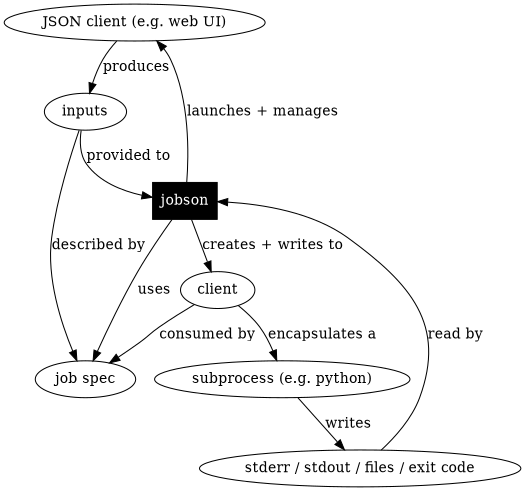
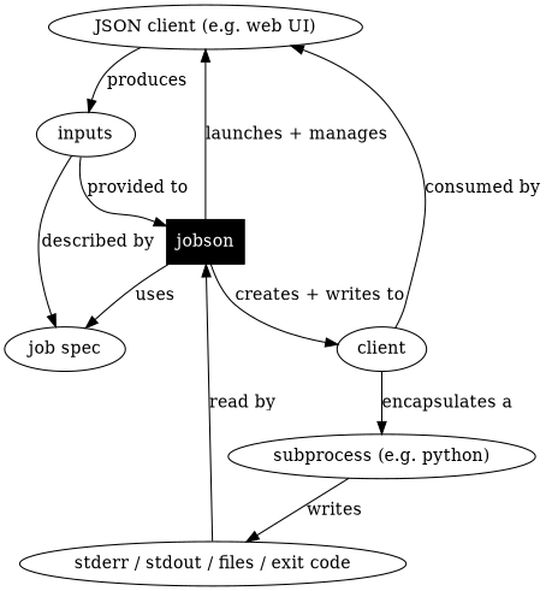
  digraph {
    "JSON client (e.g. web UI)"
    inputs
    jobson [color=black fontcolor=white shape=rectangle style=filled]
    "job spec"
    n5 [label=client]
    "subprocess (e.g. python)"
    "stderr / stdout / files / exit code"
    "JSON client (e.g. web UI)" -> inputs [label=produces]
    inputs -> jobson [label="provided to"]
    inputs -> "job spec" [label="described by"]
    jobson -> "JSON client (e.g. web UI)" [label="launches + manages"]
    jobson -> "job spec" [label=uses]
    jobson -> n5 [label="creates + writes to"]
-   n5 -> "job spec" [label="consumed by"]
+   n5 -> "JSON client (e.g. web UI)" [label="consumed by"]
    n5 -> "subprocess (e.g. python)" [label="encapsulates a"]
    "subprocess (e.g. python)" -> "stderr / stdout / files / exit code" [label=writes]
    "stderr / stdout / files / exit code" -> jobson [label="read by"]
  }
